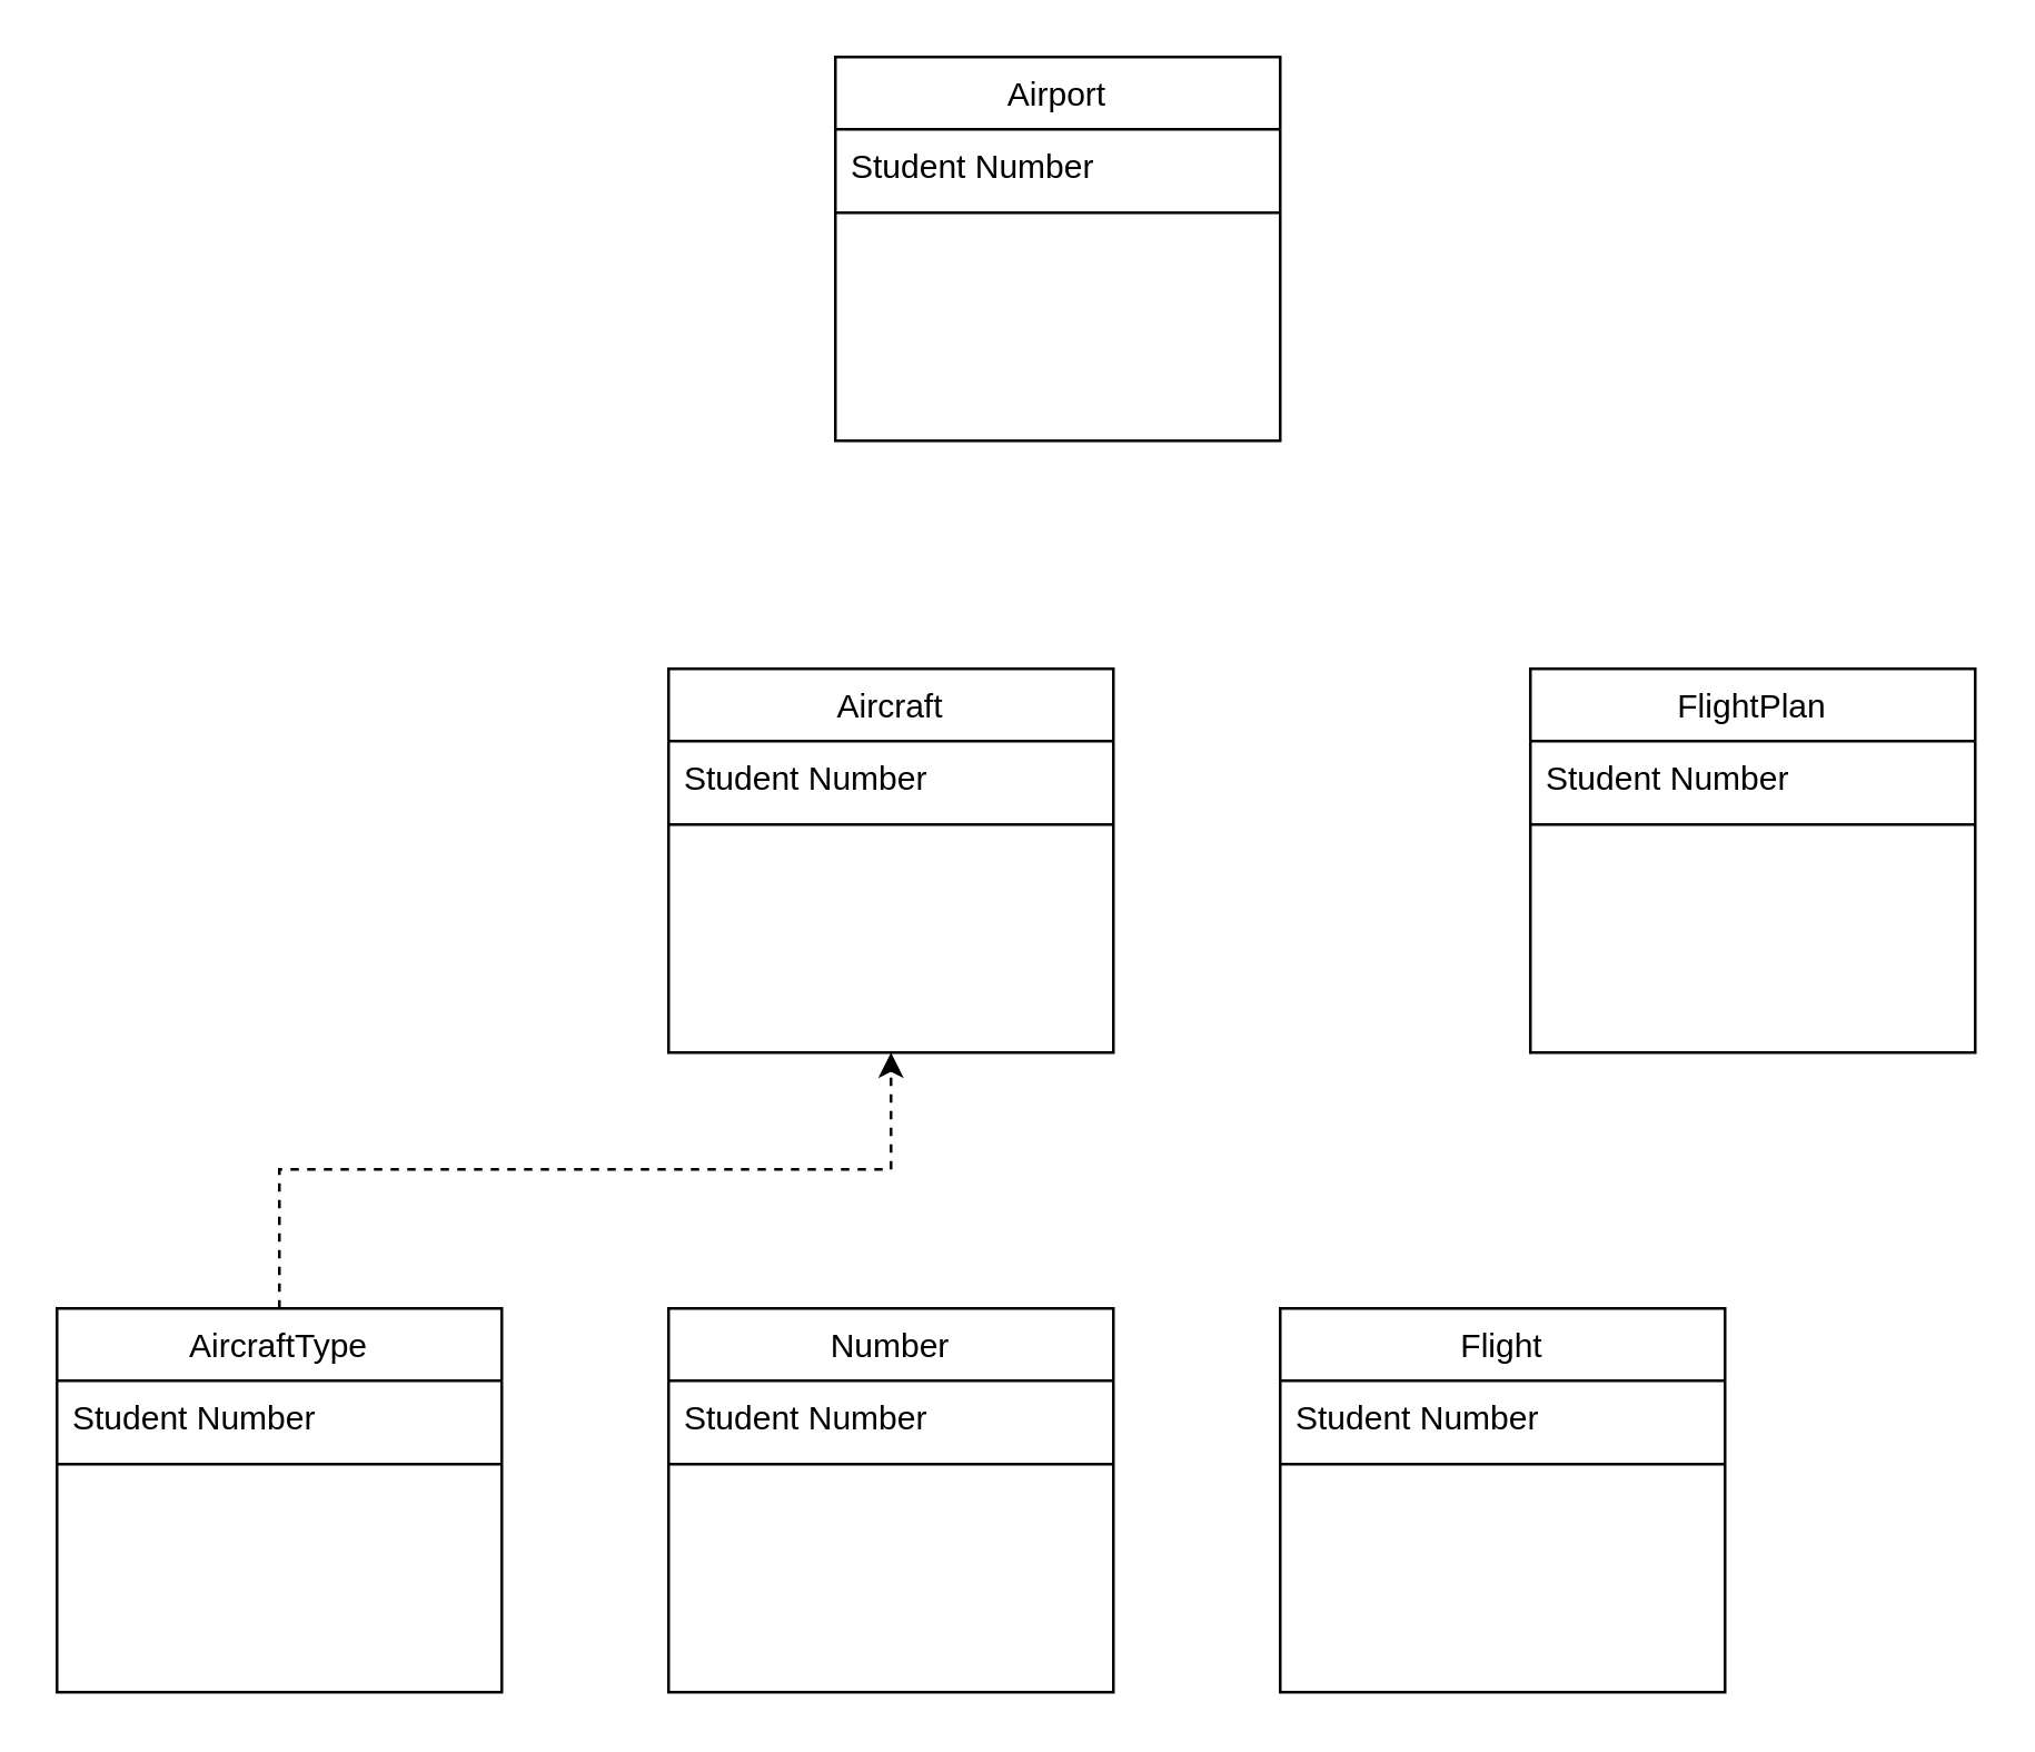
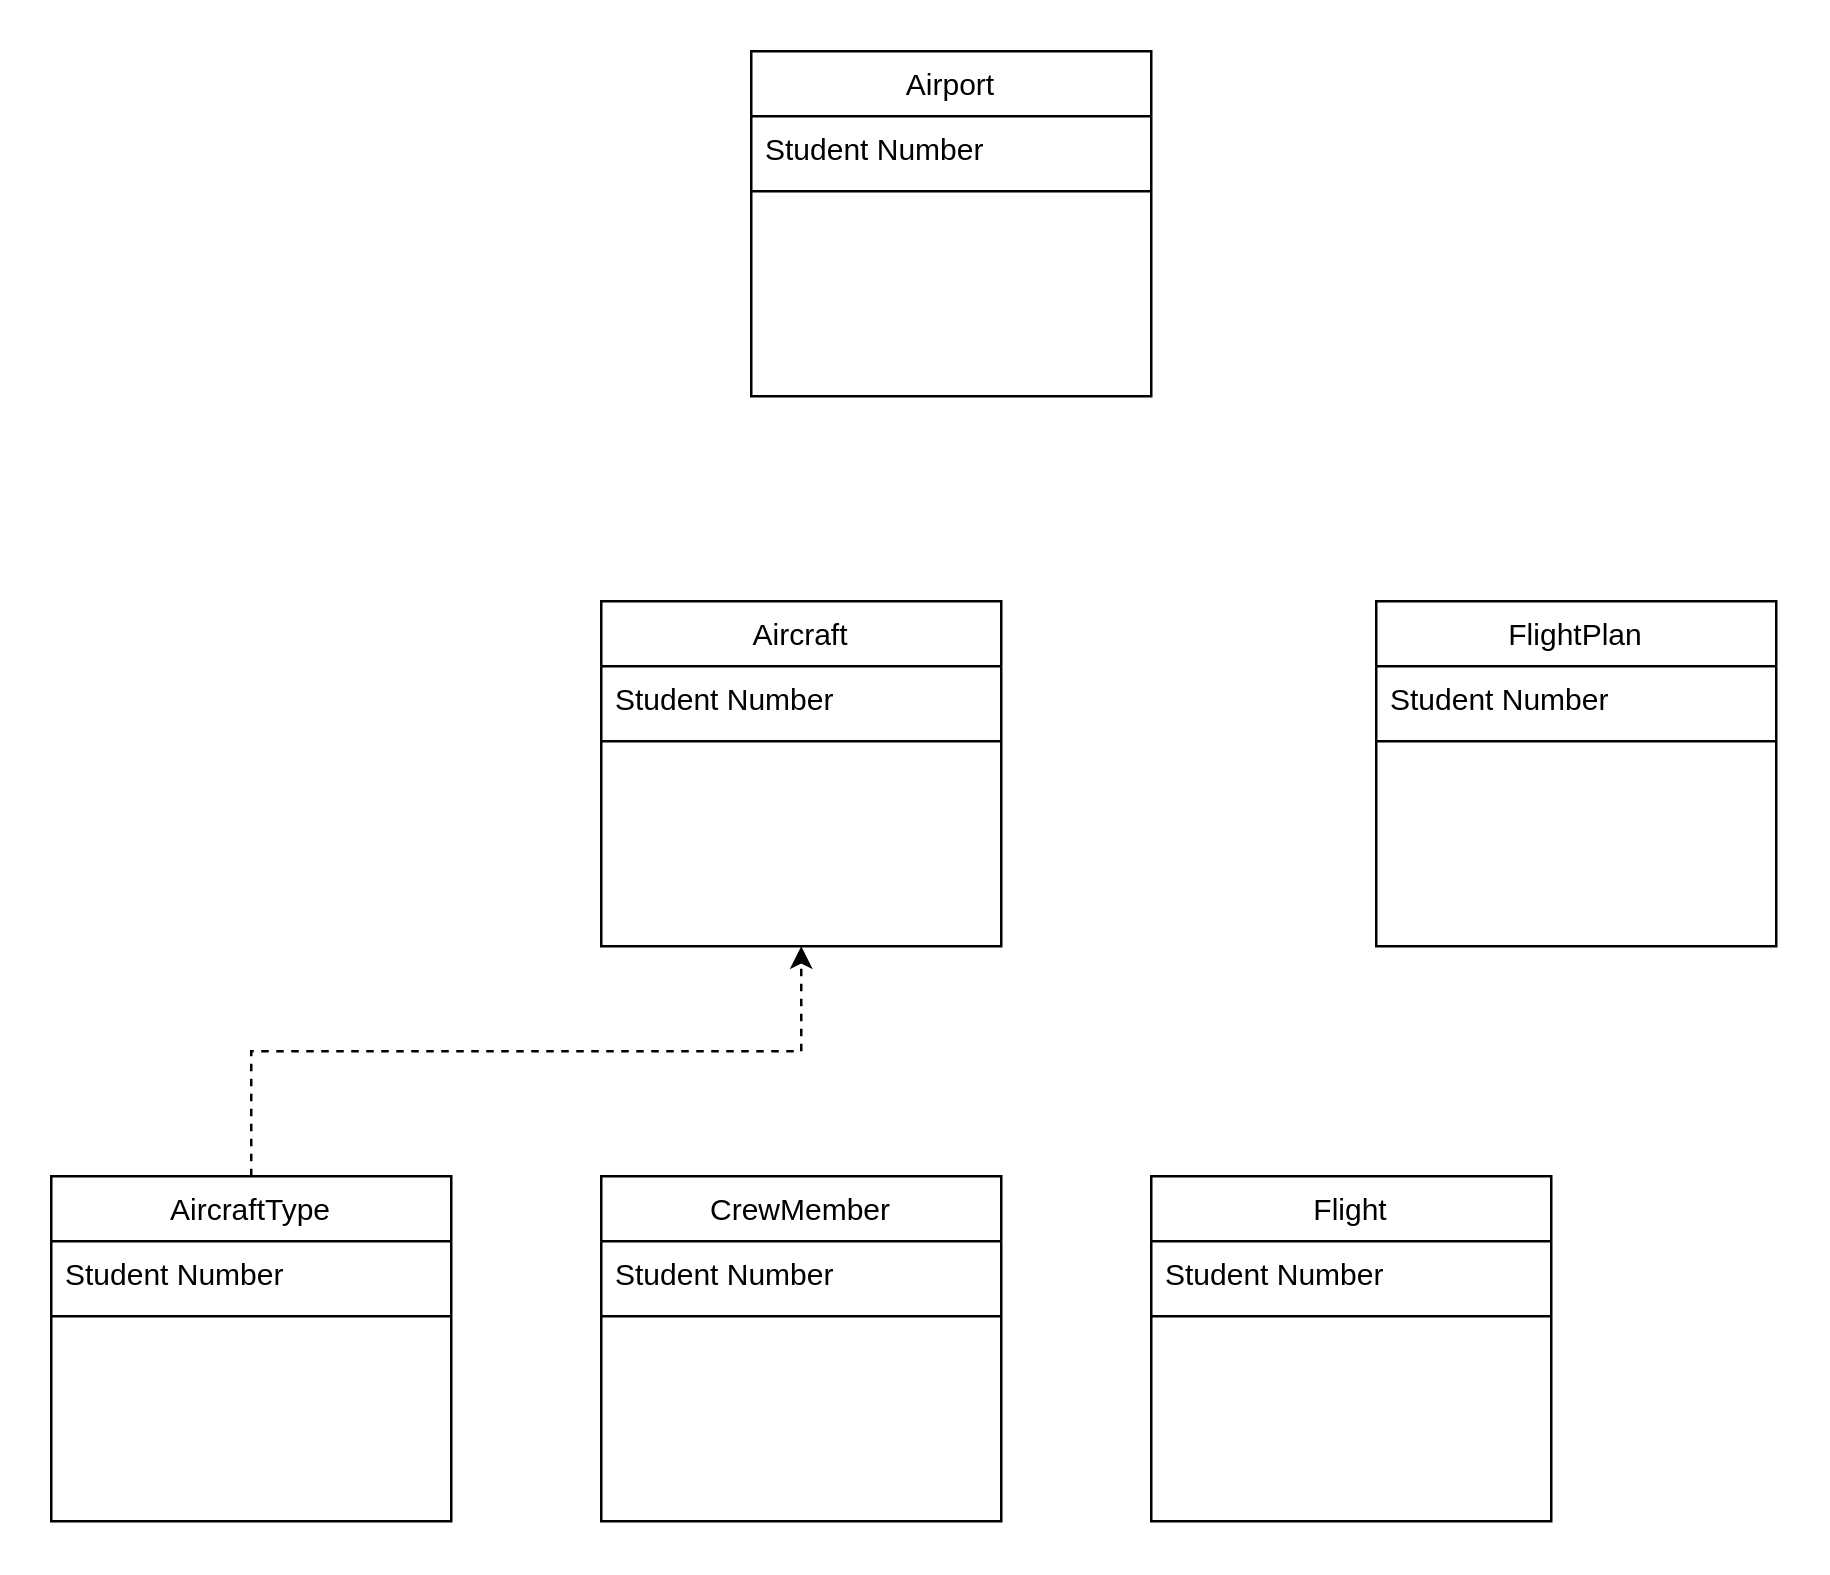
  <mxCell id="0" />
  <mxCell id="1" parent="0" />
  <mxCell id="2" value="Aircraft" style="swimlane;fontStyle=0;align=center;verticalAlign=top;childLayout=stackLayout;horizontal=1;startSize=26;horizontalStack=0;resizeParent=1;resizeLast=0;collapsible=1;marginBottom=0;rounded=0;shadow=0;strokeWidth=1;" vertex="1" parent="1"><mxGeometry x="240" y="240" width="160" height="138" as="geometry"><mxRectangle x="130" y="380" width="160" height="26" as="alternateBounds" /></mxGeometry></mxCell>
  <mxCell id="3" value="Student Number" style="text;align=left;verticalAlign=top;spacingLeft=4;spacingRight=4;overflow=hidden;rotatable=0;points=[[0,0.5],[1,0.5]];portConstraint=eastwest;" vertex="1" parent="2"><mxGeometry y="26" width="160" height="26" as="geometry" /></mxCell>
  <mxCell id="4" value="" style="line;html=1;strokeWidth=1;align=left;verticalAlign=middle;spacingTop=-1;spacingLeft=3;spacingRight=3;rotatable=0;labelPosition=right;points=[];portConstraint=eastwest;" vertex="1" parent="2"><mxGeometry y="52" width="160" height="8" as="geometry" /></mxCell>
  <mxCell id="5" value="Airport" style="swimlane;fontStyle=0;align=center;verticalAlign=top;childLayout=stackLayout;horizontal=1;startSize=26;horizontalStack=0;resizeParent=1;resizeLast=0;collapsible=1;marginBottom=0;rounded=0;shadow=0;strokeWidth=1;" vertex="1" parent="1"><mxGeometry x="300" y="20" width="160" height="138" as="geometry"><mxRectangle x="130" y="380" width="160" height="26" as="alternateBounds" /></mxGeometry></mxCell>
  <mxCell id="6" value="Student Number" style="text;align=left;verticalAlign=top;spacingLeft=4;spacingRight=4;overflow=hidden;rotatable=0;points=[[0,0.5],[1,0.5]];portConstraint=eastwest;" vertex="1" parent="5"><mxGeometry y="26" width="160" height="26" as="geometry" /></mxCell>
  <mxCell id="7" value="" style="line;html=1;strokeWidth=1;align=left;verticalAlign=middle;spacingTop=-1;spacingLeft=3;spacingRight=3;rotatable=0;labelPosition=right;points=[];portConstraint=eastwest;" vertex="1" parent="5"><mxGeometry y="52" width="160" height="8" as="geometry" /></mxCell>
  <mxCell id="8" style="edgeStyle=orthogonalEdgeStyle;rounded=0;orthogonalLoop=1;jettySize=auto;html=1;exitX=0.5;exitY=0;exitDx=0;exitDy=0;entryX=0.5;entryY=1;entryDx=0;entryDy=0;dashed=1;" edge="1" parent="1" source="9" target="2"><mxGeometry relative="1" as="geometry"><Array as="points"><mxPoint x="100" y="420" /><mxPoint x="320" y="420" /></Array></mxGeometry></mxCell>
  <mxCell id="9" value="AircraftType" style="swimlane;fontStyle=0;align=center;verticalAlign=top;childLayout=stackLayout;horizontal=1;startSize=26;horizontalStack=0;resizeParent=1;resizeLast=0;collapsible=1;marginBottom=0;rounded=0;shadow=0;strokeWidth=1;" vertex="1" parent="1"><mxGeometry x="20" y="470" width="160" height="138" as="geometry"><mxRectangle x="130" y="380" width="160" height="26" as="alternateBounds" /></mxGeometry></mxCell>
  <mxCell id="10" value="Student Number" style="text;align=left;verticalAlign=top;spacingLeft=4;spacingRight=4;overflow=hidden;rotatable=0;points=[[0,0.5],[1,0.5]];portConstraint=eastwest;" vertex="1" parent="9"><mxGeometry y="26" width="160" height="26" as="geometry" /></mxCell>
  <mxCell id="11" value="" style="line;html=1;strokeWidth=1;align=left;verticalAlign=middle;spacingTop=-1;spacingLeft=3;spacingRight=3;rotatable=0;labelPosition=right;points=[];portConstraint=eastwest;" vertex="1" parent="9"><mxGeometry y="52" width="160" height="8" as="geometry" /></mxCell>
- <mxCell id="12" value="Number&#10;" style="swimlane;fontStyle=0;align=center;verticalAlign=top;childLayout=stackLayout;horizontal=1;startSize=26;horizontalStack=0;resizeParent=1;resizeLast=0;collapsible=1;marginBottom=0;rounded=0;shadow=0;strokeWidth=1;" vertex="1" parent="1"><mxGeometry x="240" y="470" width="160" height="138" as="geometry"><mxRectangle x="130" y="380" width="160" height="26" as="alternateBounds" /></mxGeometry></mxCell>
+ <mxCell id="12" value="CrewMember&#10;" style="swimlane;fontStyle=0;align=center;verticalAlign=top;childLayout=stackLayout;horizontal=1;startSize=26;horizontalStack=0;resizeParent=1;resizeLast=0;collapsible=1;marginBottom=0;rounded=0;shadow=0;strokeWidth=1;" vertex="1" parent="1"><mxGeometry x="240" y="470" width="160" height="138" as="geometry"><mxRectangle x="130" y="380" width="160" height="26" as="alternateBounds" /></mxGeometry></mxCell>
  <mxCell id="13" value="Student Number" style="text;align=left;verticalAlign=top;spacingLeft=4;spacingRight=4;overflow=hidden;rotatable=0;points=[[0,0.5],[1,0.5]];portConstraint=eastwest;" vertex="1" parent="12"><mxGeometry y="26" width="160" height="26" as="geometry" /></mxCell>
  <mxCell id="14" value="" style="line;html=1;strokeWidth=1;align=left;verticalAlign=middle;spacingTop=-1;spacingLeft=3;spacingRight=3;rotatable=0;labelPosition=right;points=[];portConstraint=eastwest;" vertex="1" parent="12"><mxGeometry y="52" width="160" height="8" as="geometry" /></mxCell>
  <mxCell id="15" value="FlightPlan" style="swimlane;fontStyle=0;align=center;verticalAlign=top;childLayout=stackLayout;horizontal=1;startSize=26;horizontalStack=0;resizeParent=1;resizeLast=0;collapsible=1;marginBottom=0;rounded=0;shadow=0;strokeWidth=1;" vertex="1" parent="1"><mxGeometry x="550" y="240" width="160" height="138" as="geometry"><mxRectangle x="130" y="380" width="160" height="26" as="alternateBounds" /></mxGeometry></mxCell>
  <mxCell id="16" value="Student Number" style="text;align=left;verticalAlign=top;spacingLeft=4;spacingRight=4;overflow=hidden;rotatable=0;points=[[0,0.5],[1,0.5]];portConstraint=eastwest;" vertex="1" parent="15"><mxGeometry y="26" width="160" height="26" as="geometry" /></mxCell>
  <mxCell id="17" value="" style="line;html=1;strokeWidth=1;align=left;verticalAlign=middle;spacingTop=-1;spacingLeft=3;spacingRight=3;rotatable=0;labelPosition=right;points=[];portConstraint=eastwest;" vertex="1" parent="15"><mxGeometry y="52" width="160" height="8" as="geometry" /></mxCell>
  <mxCell id="18" value="Flight" style="swimlane;fontStyle=0;align=center;verticalAlign=top;childLayout=stackLayout;horizontal=1;startSize=26;horizontalStack=0;resizeParent=1;resizeLast=0;collapsible=1;marginBottom=0;rounded=0;shadow=0;strokeWidth=1;" vertex="1" parent="1"><mxGeometry x="460" y="470" width="160" height="138" as="geometry"><mxRectangle x="130" y="380" width="160" height="26" as="alternateBounds" /></mxGeometry></mxCell>
  <mxCell id="19" value="Student Number" style="text;align=left;verticalAlign=top;spacingLeft=4;spacingRight=4;overflow=hidden;rotatable=0;points=[[0,0.5],[1,0.5]];portConstraint=eastwest;" vertex="1" parent="18"><mxGeometry y="26" width="160" height="26" as="geometry" /></mxCell>
  <mxCell id="20" value="" style="line;html=1;strokeWidth=1;align=left;verticalAlign=middle;spacingTop=-1;spacingLeft=3;spacingRight=3;rotatable=0;labelPosition=right;points=[];portConstraint=eastwest;" vertex="1" parent="18"><mxGeometry y="52" width="160" height="8" as="geometry" /></mxCell>
